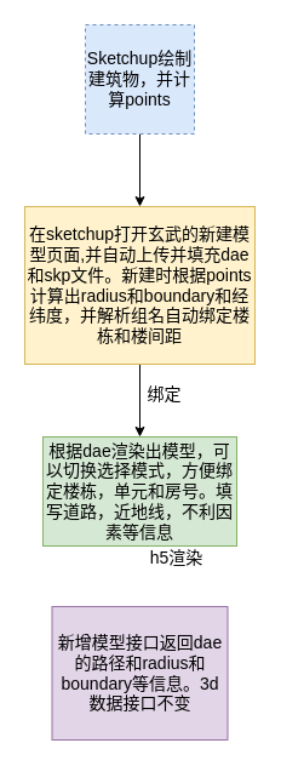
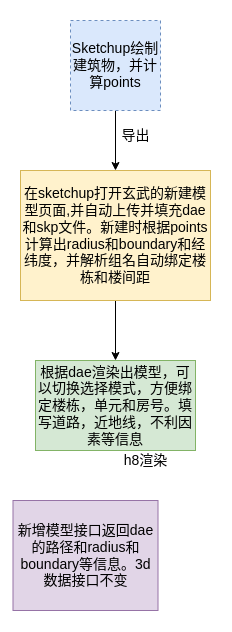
  <mxCell id="0" />
  <mxCell id="1" parent="0" />
  <mxCell id="2" value="" style="edgeStyle=orthogonalEdgeStyle;rounded=0;orthogonalLoop=1;jettySize=auto;html=1;" edge="1" parent="1" source="3" target="5"><mxGeometry relative="1" as="geometry" /></mxCell>
  <mxCell id="3" value="&lt;font style=&quot;font-size: 14px;&quot;&gt;Sketchup绘制建筑物，并计算points&lt;/font&gt;" style="whiteSpace=wrap;html=1;aspect=fixed;fillColor=#dae8fc;strokeColor=#6c8ebf;dashed=1;" vertex="1" parent="1"><mxGeometry x="70" y="20" width="90" height="90" as="geometry" /></mxCell>
  <mxCell id="4" value="" style="edgeStyle=orthogonalEdgeStyle;rounded=0;orthogonalLoop=1;jettySize=auto;html=1;fontSize=14;" edge="1" parent="1" source="5" target="7"><mxGeometry relative="1" as="geometry" /></mxCell>
  <mxCell id="5" value="&lt;font style=&quot;font-size: 14px;&quot;&gt;在sketchup打开玄武的新建模型页面,并自动上传并填充dae和skp文件。新建时根据points计算出radius和boundary和经纬度，并解析组名自动绑定楼栋和楼间距&lt;/font&gt;" style="rounded=0;whiteSpace=wrap;html=1;fillColor=#fff2cc;strokeColor=#d6b656;" vertex="1" parent="1"><mxGeometry x="20" y="170" width="190" height="130" as="geometry" /></mxCell>
+ <mxCell id="6" value="导出" style="text;html=1;align=center;verticalAlign=middle;resizable=0;points=[];autosize=1;strokeColor=none;fillColor=none;fontSize=14;" vertex="1" parent="1"><mxGeometry x="110" y="120" width="50" height="30" as="geometry" /></mxCell>
  <mxCell id="7" value="&lt;font style=&quot;font-size: 14px;&quot;&gt;根据dae渲染出模型，可以切换选择模式，方便绑定楼栋，单元和房号。填写道路，近地线，不利因素等信息&lt;/font&gt;" style="whiteSpace=wrap;html=1;fillColor=#d5e8d4;strokeColor=#82b366;rounded=0;" vertex="1" parent="1"><mxGeometry x="35" y="360" width="160" height="90" as="geometry" /></mxCell>
- <mxCell id="8" value="绑定" style="text;html=1;align=center;verticalAlign=middle;resizable=0;points=[];autosize=1;strokeColor=none;fillColor=none;fontSize=14;" vertex="1" parent="1"><mxGeometry x="110" y="310" width="50" height="30" as="geometry" /></mxCell>
- <mxCell id="9" value="&lt;font style=&quot;font-size: 14px;&quot;&gt;新增模型接口返回dae的路径和radius和boundary等信息。3d数据接口不变&lt;/font&gt;" style="whiteSpace=wrap;html=1;fillColor=#e1d5e7;strokeColor=#9673a6;rounded=0;" vertex="1" parent="1"><mxGeometry x="42.5" y="500" width="145" height="110" as="geometry" /></mxCell>
- <mxCell id="10" value="h5渲染" style="text;html=1;align=center;verticalAlign=middle;resizable=0;points=[];autosize=1;strokeColor=none;fillColor=none;fontSize=14;" vertex="1" parent="1"><mxGeometry x="110" y="445" width="70" height="30" as="geometry" /></mxCell>
+ <mxCell id="9" value="&lt;font style=&quot;font-size: 14px;&quot;&gt;新增模型接口返回dae的路径和radius和boundary等信息。3d数据接口不变&lt;/font&gt;" style="whiteSpace=wrap;html=1;fillColor=#e1d5e7;strokeColor=#9673a6;rounded=0;" vertex="1" parent="1"><mxGeometry x="12.5" y="500" width="145" height="110" as="geometry" /></mxCell>
+ <mxCell id="10" value="h8渲染" style="text;html=1;align=center;verticalAlign=middle;resizable=0;points=[];autosize=1;strokeColor=none;fillColor=none;fontSize=14;" vertex="1" parent="1"><mxGeometry x="110" y="445" width="70" height="30" as="geometry" /></mxCell>
